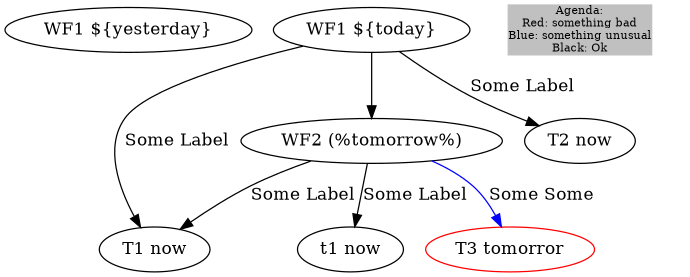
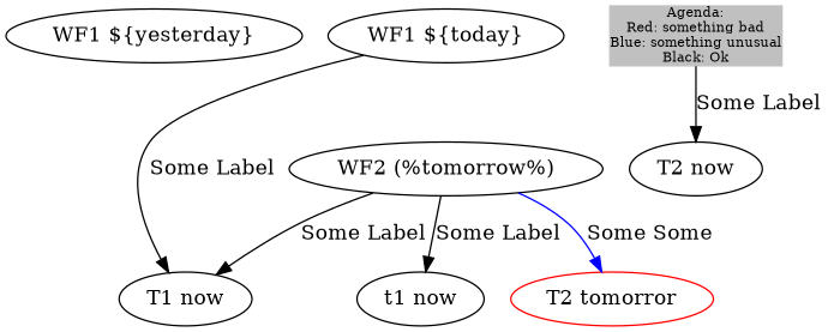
  strict digraph {
    "WF1 ${yesterday}"
    "WF1 ${today}"
    "WF2 (%tomorrow%)"
    "T1 now"
    "T2 now"
    "t1 now"
-   "T3 tomorror" [color=red]
+   "T3 tomorror" [color=red label="T2 tomorror"]
    "Agenda:\nRed: something bad\nBlue: something unusual\nBlack: Ok" [color=gray fillcolor=gray fontcolor=black fontsize=9 margin=0 shape=rect style=filled width=0.5]
-   "WF1 ${today}" -> "WF2 (%tomorrow%)"
    "WF1 ${today}" -> "T1 now" [label="Some Label"]
-   "WF1 ${today}" -> "T2 now" [label="Some Label"]
+   "Agenda:\nRed: something bad\nBlue: something unusual\nBlack: Ok" -> "T2 now" [label="Some Label"]
    "WF2 (%tomorrow%)" -> "T1 now" [label="Some Label"]
    "WF2 (%tomorrow%)" -> "t1 now" [label="Some Label"]
    "WF2 (%tomorrow%)" -> "T3 tomorror" [color=blue label="Some Some"]
  }
